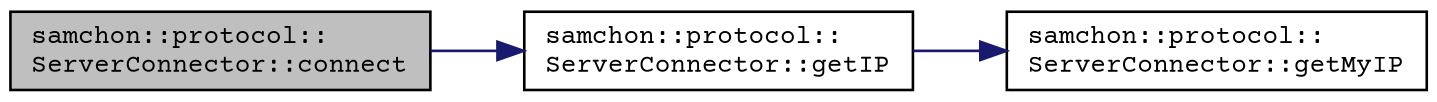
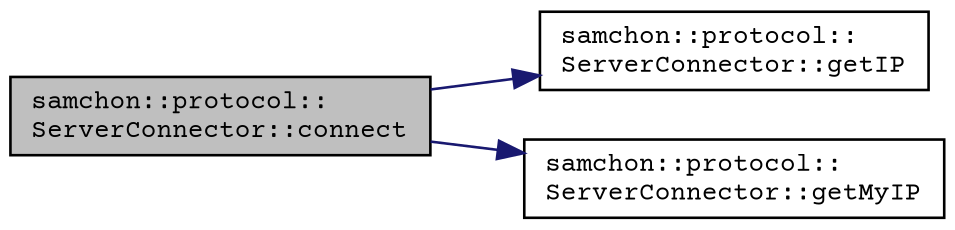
  digraph {
    fontname="Courier Prime"
    rankdir=LR
    node [color=black fillcolor=white fontname="Courier Prime" fontsize=10 shape=record style=filled]
    edge [color=midnightblue fontname="Courier Prime" fontsize=10 labelfontname=Helvetica labelfontsize=10 style=solid]
    n1 [fillcolor=grey75 fontcolor=black height=0.2 label="samchon::protocol::\lServerConnector::connect" width=0.4]
    n2 [height=0.2 label="samchon::protocol::\lServerConnector::getIP" width=0.4]
    n3 [height=0.2 label="samchon::protocol::\lServerConnector::getMyIP" width=0.4]
    n1 -> n2
-   n2 -> n3
+   n1 -> n3
  }
